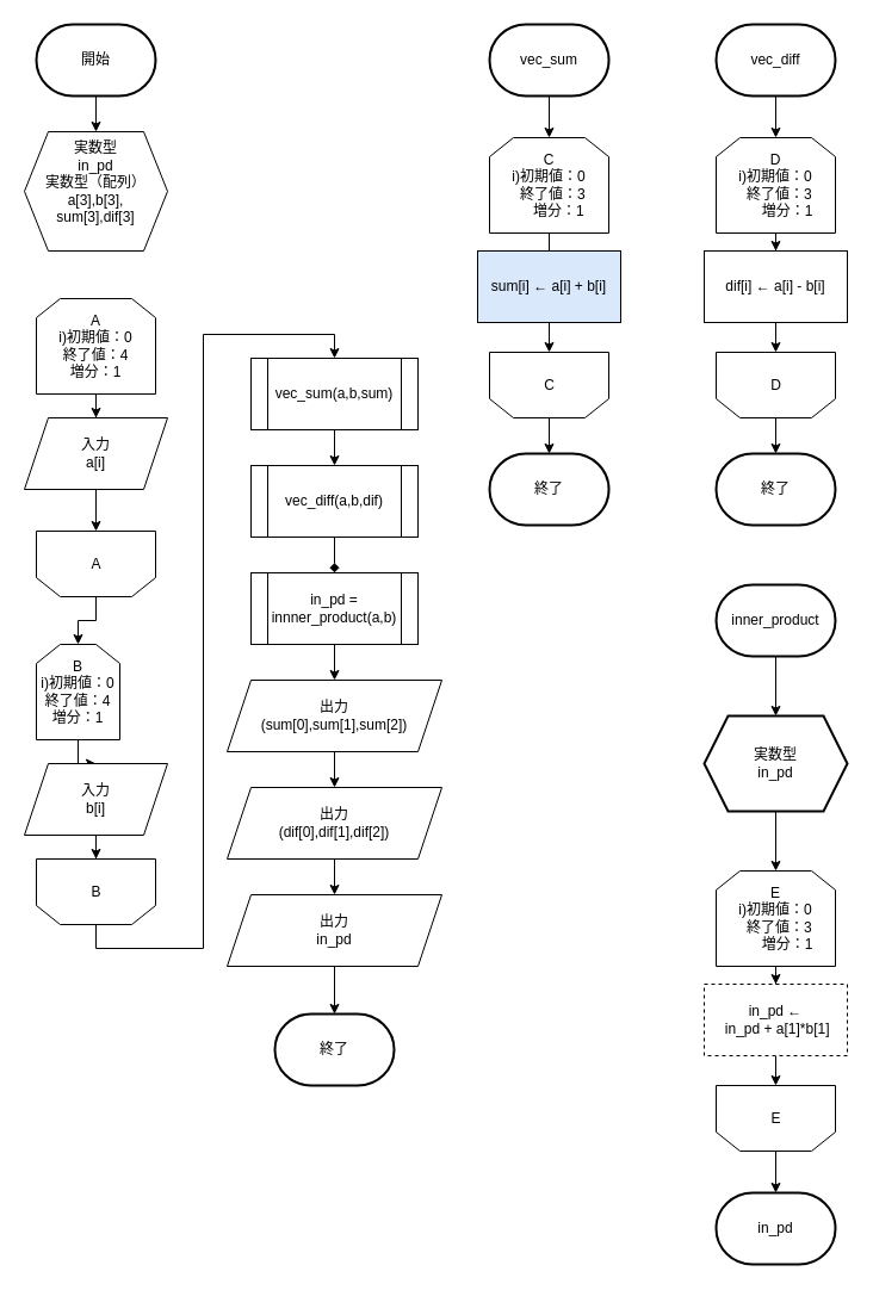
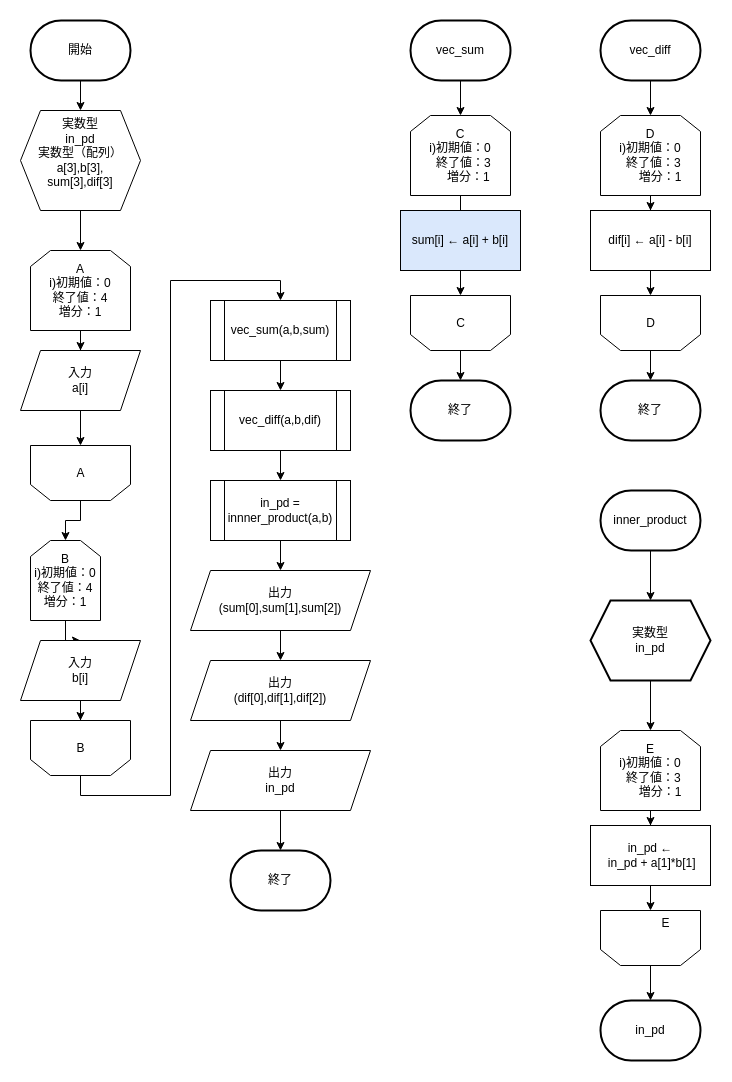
  <mxCell id="0" />
  <mxCell id="1" parent="0" />
  <mxCell id="2" value="" style="edgeStyle=orthogonalEdgeStyle;rounded=0;orthogonalLoop=1;jettySize=auto;html=1;" parent="1" source="3" target="5" edge="1"><mxGeometry relative="1" as="geometry" /></mxCell>
  <mxCell id="3" value="開始" style="strokeWidth=2;html=1;shape=mxgraph.flowchart.terminator;whiteSpace=wrap;" parent="1" vertex="1"><mxGeometry x="30" y="20" width="100" height="60" as="geometry" /></mxCell>
+ <mxCell id="4" value="" style="edgeStyle=orthogonalEdgeStyle;rounded=0;orthogonalLoop=1;jettySize=auto;html=1;" parent="1" source="5" target="7" edge="1"><mxGeometry relative="1" as="geometry" /></mxCell>
  <mxCell id="5" value="&lt;div&gt;実数型&lt;/div&gt;&lt;div&gt;in_pd&lt;/div&gt;&lt;div&gt;実数型（配列）&lt;/div&gt;&lt;div&gt;a[3],&lt;span&gt;b[3],&lt;/span&gt;&lt;/div&gt;&lt;div&gt;&lt;span&gt;sum[3],&lt;/span&gt;&lt;span&gt;dif[3]&lt;/span&gt;&lt;/div&gt;&lt;div&gt;&lt;br&gt;&lt;/div&gt;" style="shape=hexagon;perimeter=hexagonPerimeter2;whiteSpace=wrap;html=1;fixedSize=1;" parent="1" vertex="1"><mxGeometry x="20" y="110" width="120" height="100" as="geometry" /></mxCell>
  <mxCell id="6" value="" style="edgeStyle=orthogonalEdgeStyle;rounded=0;orthogonalLoop=1;jettySize=auto;html=1;" parent="1" source="7" target="9" edge="1"><mxGeometry relative="1" as="geometry" /></mxCell>
  <mxCell id="7" value="A&lt;br&gt;i)初期値：0&lt;br&gt;終了値：4&lt;br&gt;増分：1" style="shape=loopLimit;whiteSpace=wrap;html=1;" parent="1" vertex="1"><mxGeometry x="30" y="250" width="100" height="80" as="geometry" /></mxCell>
  <mxCell id="8" value="" style="edgeStyle=orthogonalEdgeStyle;rounded=0;orthogonalLoop=1;jettySize=auto;html=1;" parent="1" source="9" target="11" edge="1"><mxGeometry relative="1" as="geometry" /></mxCell>
  <mxCell id="9" value="入力&lt;br&gt;a[i]" style="shape=parallelogram;perimeter=parallelogramPerimeter;whiteSpace=wrap;html=1;fixedSize=1;" parent="1" vertex="1"><mxGeometry x="20" y="350" width="120" height="60" as="geometry" /></mxCell>
  <mxCell id="10" value="" style="edgeStyle=orthogonalEdgeStyle;rounded=0;orthogonalLoop=1;jettySize=auto;html=1;" parent="1" source="11" target="13" edge="1"><mxGeometry relative="1" as="geometry" /></mxCell>
  <mxCell id="11" value="" style="shape=loopLimit;whiteSpace=wrap;html=1;rotation=-180;" parent="1" vertex="1"><mxGeometry x="30" y="445" width="100" height="55" as="geometry" /></mxCell>
  <mxCell id="12" value="" style="edgeStyle=orthogonalEdgeStyle;rounded=0;orthogonalLoop=1;jettySize=auto;html=1;" parent="1" source="13" target="15" edge="1"><mxGeometry relative="1" as="geometry" /></mxCell>
  <mxCell id="13" value="B&lt;br&gt;i)初期値：0&lt;br&gt;終了値：4&lt;br&gt;増分：1" style="shape=loopLimit;whiteSpace=wrap;html=1;" parent="1" vertex="1"><mxGeometry x="30" y="540" width="70" height="80" as="geometry" /></mxCell>
  <mxCell id="14" value="" style="edgeStyle=orthogonalEdgeStyle;rounded=0;orthogonalLoop=1;jettySize=auto;html=1;" parent="1" source="15" target="17" edge="1"><mxGeometry relative="1" as="geometry" /></mxCell>
  <mxCell id="15" value="入力&lt;br&gt;b[i]" style="shape=parallelogram;perimeter=parallelogramPerimeter;whiteSpace=wrap;html=1;fixedSize=1;" parent="1" vertex="1"><mxGeometry x="20" y="640" width="120" height="60" as="geometry" /></mxCell>
  <mxCell id="16" style="edgeStyle=orthogonalEdgeStyle;rounded=0;orthogonalLoop=1;jettySize=auto;html=1;entryX=0.5;entryY=0;entryDx=0;entryDy=0;exitX=0.5;exitY=0;exitDx=0;exitDy=0;" parent="1" source="17" target="19" edge="1"><mxGeometry relative="1" as="geometry"><mxPoint x="150" y="160" as="targetPoint" /></mxGeometry></mxCell>
  <mxCell id="17" value="" style="shape=loopLimit;whiteSpace=wrap;html=1;rotation=-180;" parent="1" vertex="1"><mxGeometry x="30" y="720" width="100" height="55" as="geometry" /></mxCell>
  <mxCell id="18" value="" style="edgeStyle=orthogonalEdgeStyle;rounded=0;orthogonalLoop=1;jettySize=auto;html=1;" parent="1" source="19" target="29" edge="1"><mxGeometry relative="1" as="geometry" /></mxCell>
  <mxCell id="19" value="vec_sum(a,b,sum)" style="shape=process;whiteSpace=wrap;html=1;backgroundOutline=1;" parent="1" vertex="1"><mxGeometry x="210" y="300" width="140" height="60" as="geometry" /></mxCell>
  <mxCell id="20" value="" style="edgeStyle=orthogonalEdgeStyle;rounded=0;orthogonalLoop=1;jettySize=auto;html=1;" parent="1" source="21" target="23" edge="1"><mxGeometry relative="1" as="geometry" /></mxCell>
  <mxCell id="21" value="出力&lt;br&gt;(sum[0],sum[1],sum[2])" style="shape=parallelogram;perimeter=parallelogramPerimeter;whiteSpace=wrap;html=1;fixedSize=1;" parent="1" vertex="1"><mxGeometry x="190" y="570" width="180" height="60" as="geometry" /></mxCell>
  <mxCell id="22" value="" style="edgeStyle=orthogonalEdgeStyle;rounded=0;orthogonalLoop=1;jettySize=auto;html=1;" parent="1" source="23" target="25" edge="1"><mxGeometry relative="1" as="geometry" /></mxCell>
  <mxCell id="23" value="出力&lt;br&gt;(dif[0],dif[1],dif[2])" style="shape=parallelogram;perimeter=parallelogramPerimeter;whiteSpace=wrap;html=1;fixedSize=1;" parent="1" vertex="1"><mxGeometry x="190" y="660" width="180" height="60" as="geometry" /></mxCell>
  <mxCell id="24" value="" style="edgeStyle=orthogonalEdgeStyle;rounded=0;orthogonalLoop=1;jettySize=auto;html=1;" parent="1" source="25" target="30" edge="1"><mxGeometry relative="1" as="geometry" /></mxCell>
  <mxCell id="25" value="出力&lt;br&gt;in_pd" style="shape=parallelogram;perimeter=parallelogramPerimeter;whiteSpace=wrap;html=1;fixedSize=1;" parent="1" vertex="1"><mxGeometry x="190" y="750" width="180" height="60" as="geometry" /></mxCell>
  <mxCell id="26" value="" style="edgeStyle=orthogonalEdgeStyle;rounded=0;orthogonalLoop=1;jettySize=auto;html=1;" parent="1" source="27" target="21" edge="1"><mxGeometry relative="1" as="geometry" /></mxCell>
  <mxCell id="27" value="in_pd = innner_product(a,b)" style="shape=process;whiteSpace=wrap;html=1;backgroundOutline=1;" parent="1" vertex="1"><mxGeometry x="210" y="480" width="140" height="60" as="geometry" /></mxCell>
- <mxCell id="28" value="" style="edgeStyle=orthogonalEdgeStyle;rounded=0;orthogonalLoop=1;jettySize=auto;html=1;endArrow=diamond;" parent="1" source="29" target="27" edge="1"><mxGeometry relative="1" as="geometry" /></mxCell>
+ <mxCell id="28" value="" style="edgeStyle=orthogonalEdgeStyle;rounded=0;orthogonalLoop=1;jettySize=auto;html=1;" parent="1" source="29" target="27" edge="1"><mxGeometry relative="1" as="geometry" /></mxCell>
  <mxCell id="29" value="vec_diff(a,b,dif)" style="shape=process;whiteSpace=wrap;html=1;backgroundOutline=1;" parent="1" vertex="1"><mxGeometry x="210" y="390" width="140" height="60" as="geometry" /></mxCell>
  <mxCell id="30" value="終了" style="strokeWidth=2;html=1;shape=mxgraph.flowchart.terminator;whiteSpace=wrap;" parent="1" vertex="1"><mxGeometry x="230" y="850" width="100" height="60" as="geometry" /></mxCell>
  <mxCell id="31" value="" style="edgeStyle=orthogonalEdgeStyle;rounded=0;orthogonalLoop=1;jettySize=auto;html=1;" parent="1" source="32" target="34" edge="1"><mxGeometry relative="1" as="geometry" /></mxCell>
  <mxCell id="32" value="vec_sum" style="strokeWidth=2;html=1;shape=mxgraph.flowchart.terminator;whiteSpace=wrap;" parent="1" vertex="1"><mxGeometry x="410" y="20" width="100" height="60" as="geometry" /></mxCell>
  <mxCell id="33" value="" style="edgeStyle=orthogonalEdgeStyle;rounded=0;orthogonalLoop=1;jettySize=auto;html=1;endArrow=none;" parent="1" source="34" target="38" edge="1"><mxGeometry relative="1" as="geometry" /></mxCell>
  <mxCell id="34" value="C&lt;br&gt;i)初期値：0&lt;br&gt;&amp;nbsp; 終了値：3&lt;br&gt;&amp;nbsp; &amp;nbsp; &amp;nbsp;増分：1" style="shape=loopLimit;whiteSpace=wrap;html=1;" parent="1" vertex="1"><mxGeometry x="410" y="115" width="100" height="80" as="geometry" /></mxCell>
  <mxCell id="35" value="" style="edgeStyle=orthogonalEdgeStyle;rounded=0;orthogonalLoop=1;jettySize=auto;html=1;" parent="1" source="36" target="39" edge="1"><mxGeometry relative="1" as="geometry" /></mxCell>
  <mxCell id="36" value="" style="shape=loopLimit;whiteSpace=wrap;html=1;rotation=-180;" parent="1" vertex="1"><mxGeometry x="410" y="295" width="100" height="55" as="geometry" /></mxCell>
  <mxCell id="37" value="" style="edgeStyle=orthogonalEdgeStyle;rounded=0;orthogonalLoop=1;jettySize=auto;html=1;" parent="1" source="38" target="36" edge="1"><mxGeometry relative="1" as="geometry" /></mxCell>
  <mxCell id="38" value="sum[i] ← a[i] + b[i]" style="whiteSpace=wrap;html=1;fillColor=#dae8fc;" parent="1" vertex="1"><mxGeometry x="400" y="210" width="120" height="60" as="geometry" /></mxCell>
  <mxCell id="39" value="終了" style="strokeWidth=2;html=1;shape=mxgraph.flowchart.terminator;whiteSpace=wrap;" parent="1" vertex="1"><mxGeometry x="410" y="380" width="100" height="60" as="geometry" /></mxCell>
  <mxCell id="40" value="" style="edgeStyle=orthogonalEdgeStyle;rounded=0;orthogonalLoop=1;jettySize=auto;html=1;" parent="1" source="41" target="43" edge="1"><mxGeometry relative="1" as="geometry" /></mxCell>
  <mxCell id="41" value="vec_diff" style="strokeWidth=2;html=1;shape=mxgraph.flowchart.terminator;whiteSpace=wrap;" parent="1" vertex="1"><mxGeometry x="600" y="20" width="100" height="60" as="geometry" /></mxCell>
  <mxCell id="42" value="" style="edgeStyle=orthogonalEdgeStyle;rounded=0;orthogonalLoop=1;jettySize=auto;html=1;" parent="1" source="43" target="47" edge="1"><mxGeometry relative="1" as="geometry" /></mxCell>
  <mxCell id="43" value="D&lt;br&gt;i)初期値：0&lt;br&gt;&amp;nbsp; 終了値：3&lt;br&gt;&amp;nbsp; &amp;nbsp; &amp;nbsp; 増分：1" style="shape=loopLimit;whiteSpace=wrap;html=1;" parent="1" vertex="1"><mxGeometry x="600" y="115" width="100" height="80" as="geometry" /></mxCell>
  <mxCell id="44" value="" style="edgeStyle=orthogonalEdgeStyle;rounded=0;orthogonalLoop=1;jettySize=auto;html=1;" parent="1" source="45" target="48" edge="1"><mxGeometry relative="1" as="geometry" /></mxCell>
  <mxCell id="45" value="" style="shape=loopLimit;whiteSpace=wrap;html=1;rotation=-180;" parent="1" vertex="1"><mxGeometry x="600" y="295" width="100" height="55" as="geometry" /></mxCell>
  <mxCell id="46" value="" style="edgeStyle=orthogonalEdgeStyle;rounded=0;orthogonalLoop=1;jettySize=auto;html=1;" parent="1" source="47" target="45" edge="1"><mxGeometry relative="1" as="geometry" /></mxCell>
  <mxCell id="47" value="dif[i] ← a[i] - b[i]" style="whiteSpace=wrap;html=1;" parent="1" vertex="1"><mxGeometry x="590" y="210" width="120" height="60" as="geometry" /></mxCell>
  <mxCell id="48" value="終了" style="strokeWidth=2;html=1;shape=mxgraph.flowchart.terminator;whiteSpace=wrap;" parent="1" vertex="1"><mxGeometry x="600" y="380" width="100" height="60" as="geometry" /></mxCell>
  <mxCell id="49" value="" style="edgeStyle=orthogonalEdgeStyle;rounded=0;orthogonalLoop=1;jettySize=auto;html=1;" parent="1" source="50" target="53" edge="1"><mxGeometry relative="1" as="geometry" /></mxCell>
  <mxCell id="50" value="inner_product" style="strokeWidth=2;html=1;shape=mxgraph.flowchart.terminator;whiteSpace=wrap;" parent="1" vertex="1"><mxGeometry x="600" y="490" width="100" height="60" as="geometry" /></mxCell>
  <mxCell id="51" value="in_pd" style="strokeWidth=2;html=1;shape=mxgraph.flowchart.terminator;whiteSpace=wrap;" parent="1" vertex="1"><mxGeometry x="600" y="1000" width="100" height="60" as="geometry" /></mxCell>
  <mxCell id="52" value="" style="edgeStyle=orthogonalEdgeStyle;rounded=0;orthogonalLoop=1;jettySize=auto;html=1;" edge="1" parent="1" source="53" target="59"><mxGeometry relative="1" as="geometry" /></mxCell>
  <mxCell id="53" value="実数型&lt;br&gt;in_pd" style="shape=hexagon;perimeter=hexagonPerimeter2;whiteSpace=wrap;html=1;fixedSize=1;strokeWidth=2;" parent="1" vertex="1"><mxGeometry x="590" y="600" width="120" height="80" as="geometry" /></mxCell>
  <mxCell id="54" value="A" style="text;html=1;align=center;verticalAlign=middle;resizable=0;points=[];autosize=1;strokeColor=none;fillColor=none;" parent="1" vertex="1"><mxGeometry x="70" y="462.5" width="20" height="20" as="geometry" /></mxCell>
  <mxCell id="55" value="B" style="text;html=1;align=center;verticalAlign=middle;resizable=0;points=[];autosize=1;strokeColor=none;fillColor=none;" parent="1" vertex="1"><mxGeometry x="70" y="737.5" width="20" height="20" as="geometry" /></mxCell>
  <mxCell id="56" value="C" style="text;html=1;align=center;verticalAlign=middle;resizable=0;points=[];autosize=1;strokeColor=none;fillColor=none;" parent="1" vertex="1"><mxGeometry x="450" y="312.5" width="20" height="20" as="geometry" /></mxCell>
  <mxCell id="57" value="D" style="text;html=1;align=center;verticalAlign=middle;resizable=0;points=[];autosize=1;strokeColor=none;fillColor=none;" parent="1" vertex="1"><mxGeometry x="640" y="312.5" width="20" height="20" as="geometry" /></mxCell>
  <mxCell id="58" value="" style="edgeStyle=orthogonalEdgeStyle;rounded=0;orthogonalLoop=1;jettySize=auto;html=1;" edge="1" parent="1" source="59" target="63"><mxGeometry relative="1" as="geometry" /></mxCell>
  <mxCell id="59" value="E&lt;br&gt;i)初期値：0&lt;br&gt;&amp;nbsp; 終了値：3&lt;br&gt;&amp;nbsp; &amp;nbsp; &amp;nbsp; 増分：1" style="shape=loopLimit;whiteSpace=wrap;html=1;" vertex="1" parent="1"><mxGeometry x="600" y="730" width="100" height="80" as="geometry" /></mxCell>
  <mxCell id="60" value="" style="edgeStyle=orthogonalEdgeStyle;rounded=0;orthogonalLoop=1;jettySize=auto;html=1;" edge="1" parent="1" source="61" target="51"><mxGeometry relative="1" as="geometry" /></mxCell>
  <mxCell id="61" value="" style="shape=loopLimit;whiteSpace=wrap;html=1;rotation=-180;" vertex="1" parent="1"><mxGeometry x="600" y="910" width="100" height="55" as="geometry" /></mxCell>
  <mxCell id="62" value="" style="edgeStyle=orthogonalEdgeStyle;rounded=0;orthogonalLoop=1;jettySize=auto;html=1;" edge="1" parent="1" source="63" target="61"><mxGeometry relative="1" as="geometry" /></mxCell>
- <mxCell id="63" value="&lt;span style=&quot;text-align: justify&quot;&gt;in_pd ←&lt;br&gt;&amp;nbsp;in_pd +&amp;nbsp;&lt;/span&gt;&lt;span style=&quot;text-align: justify&quot;&gt;a[1]*b[1]&lt;/span&gt;" style="whiteSpace=wrap;html=1;dashed=1;" vertex="1" parent="1"><mxGeometry x="590" y="825" width="120" height="60" as="geometry" /></mxCell>
- <mxCell id="64" value="E" style="text;html=1;align=center;verticalAlign=middle;resizable=0;points=[];autosize=1;strokeColor=none;fillColor=none;" vertex="1" parent="1"><mxGeometry x="640" y="927.5" width="20" height="20" as="geometry" /></mxCell>
+ <mxCell id="63" value="&lt;span style=&quot;text-align: justify&quot;&gt;in_pd ←&lt;br&gt;&amp;nbsp;in_pd +&amp;nbsp;&lt;/span&gt;&lt;span style=&quot;text-align: justify&quot;&gt;a[1]*b[1]&lt;/span&gt;" style="whiteSpace=wrap;html=1;" vertex="1" parent="1"><mxGeometry x="590" y="825" width="120" height="60" as="geometry" /></mxCell>
+ <mxCell id="64" value="E" style="text;html=1;align=center;verticalAlign=middle;resizable=0;points=[];autosize=1;strokeColor=none;fillColor=none;" vertex="1" parent="1"><mxGeometry x="655" y="912.5" width="20" height="20" as="geometry" /></mxCell>
